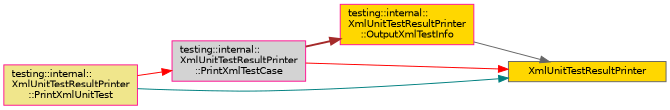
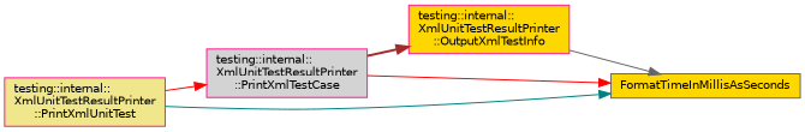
  digraph {
    rankdir=RL
    node [color=deeppink fillcolor=gold fontname=Helvetica fontsize=10 shape=record style=filled]
    edge [color=red dir=back fontname=Helvetica fontsize=10 labelfontname=Helvetica labelfontsize=10 style=solid]
-   n1 [color=gray40 fontcolor=black height=0.2 label=XmlUnitTestResultPrinter width=0.4]
+   n1 [color=gray40 fontcolor=black height=0.2 label=FormatTimeInMillisAsSeconds width=0.4]
    n2 [height=0.2 label="testing::internal::\lXmlUnitTestResultPrinter\l::OutputXmlTestInfo" width=0.4]
    n3 [height=0.2 label="testing::internal::\lXmlUnitTestResultPrinter\l::PrintXmlTestCase" width=0.4 fillcolor=lightgrey]
    n4 [height=0.2 label="testing::internal::\lXmlUnitTestResultPrinter\l::PrintXmlUnitTest" width=0.4 fillcolor=khaki]
    n1 -> n2 [color=gray40]
    n1 -> n3
    n1 -> n4 [color=teal]
    n2 -> n3 [color=brown style=bold]
    n3 -> n4
  }
